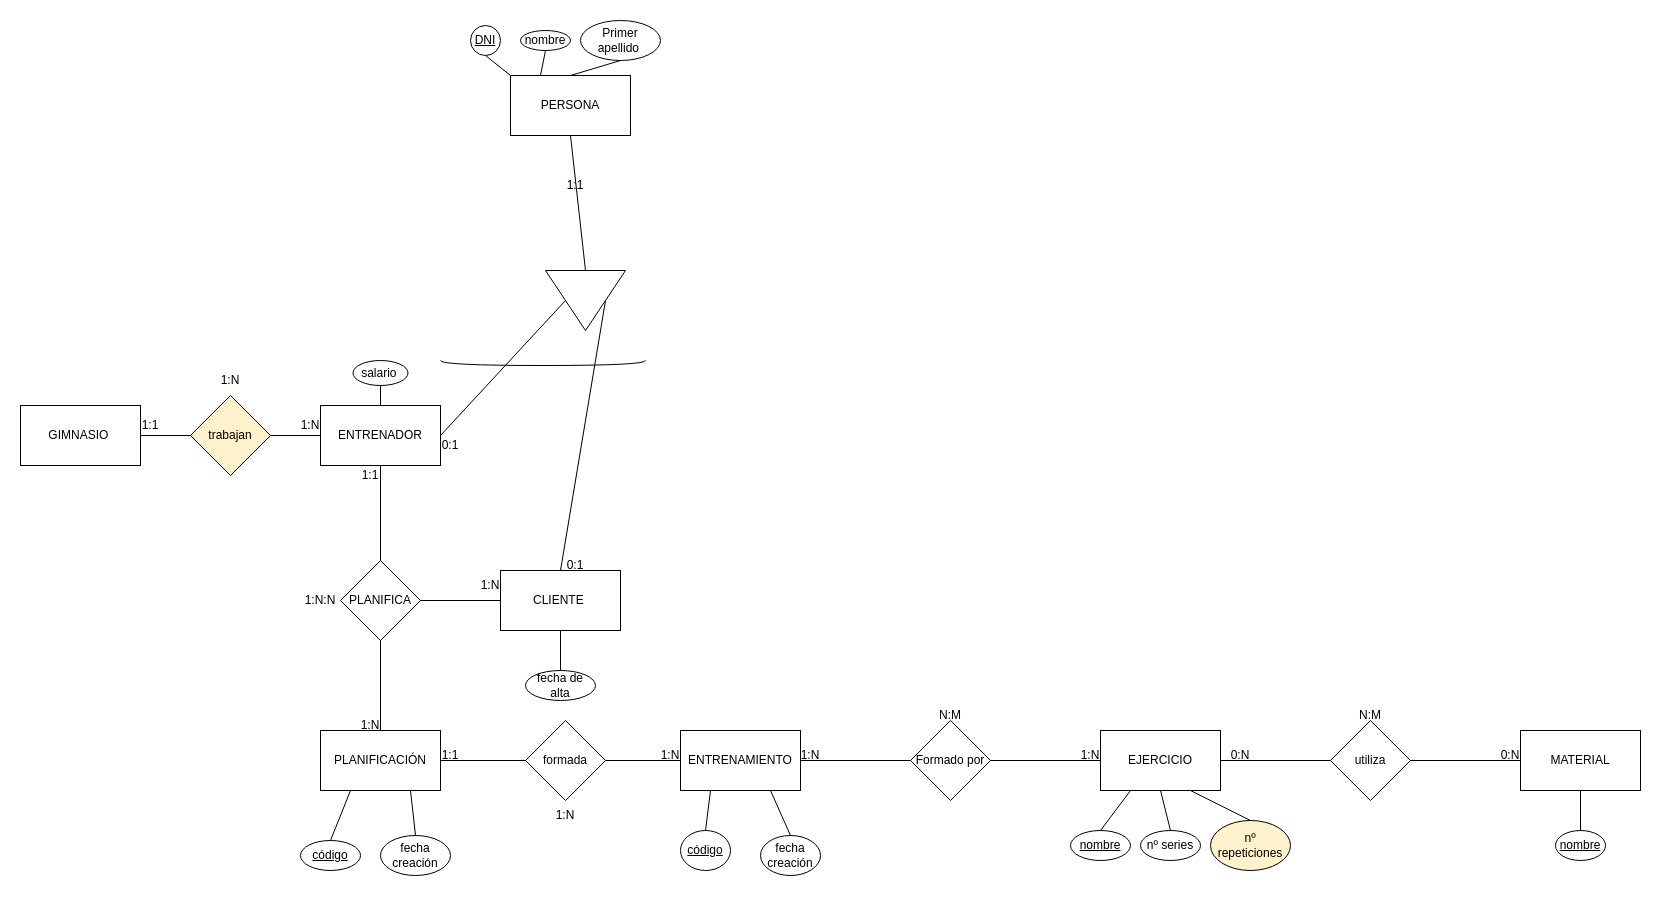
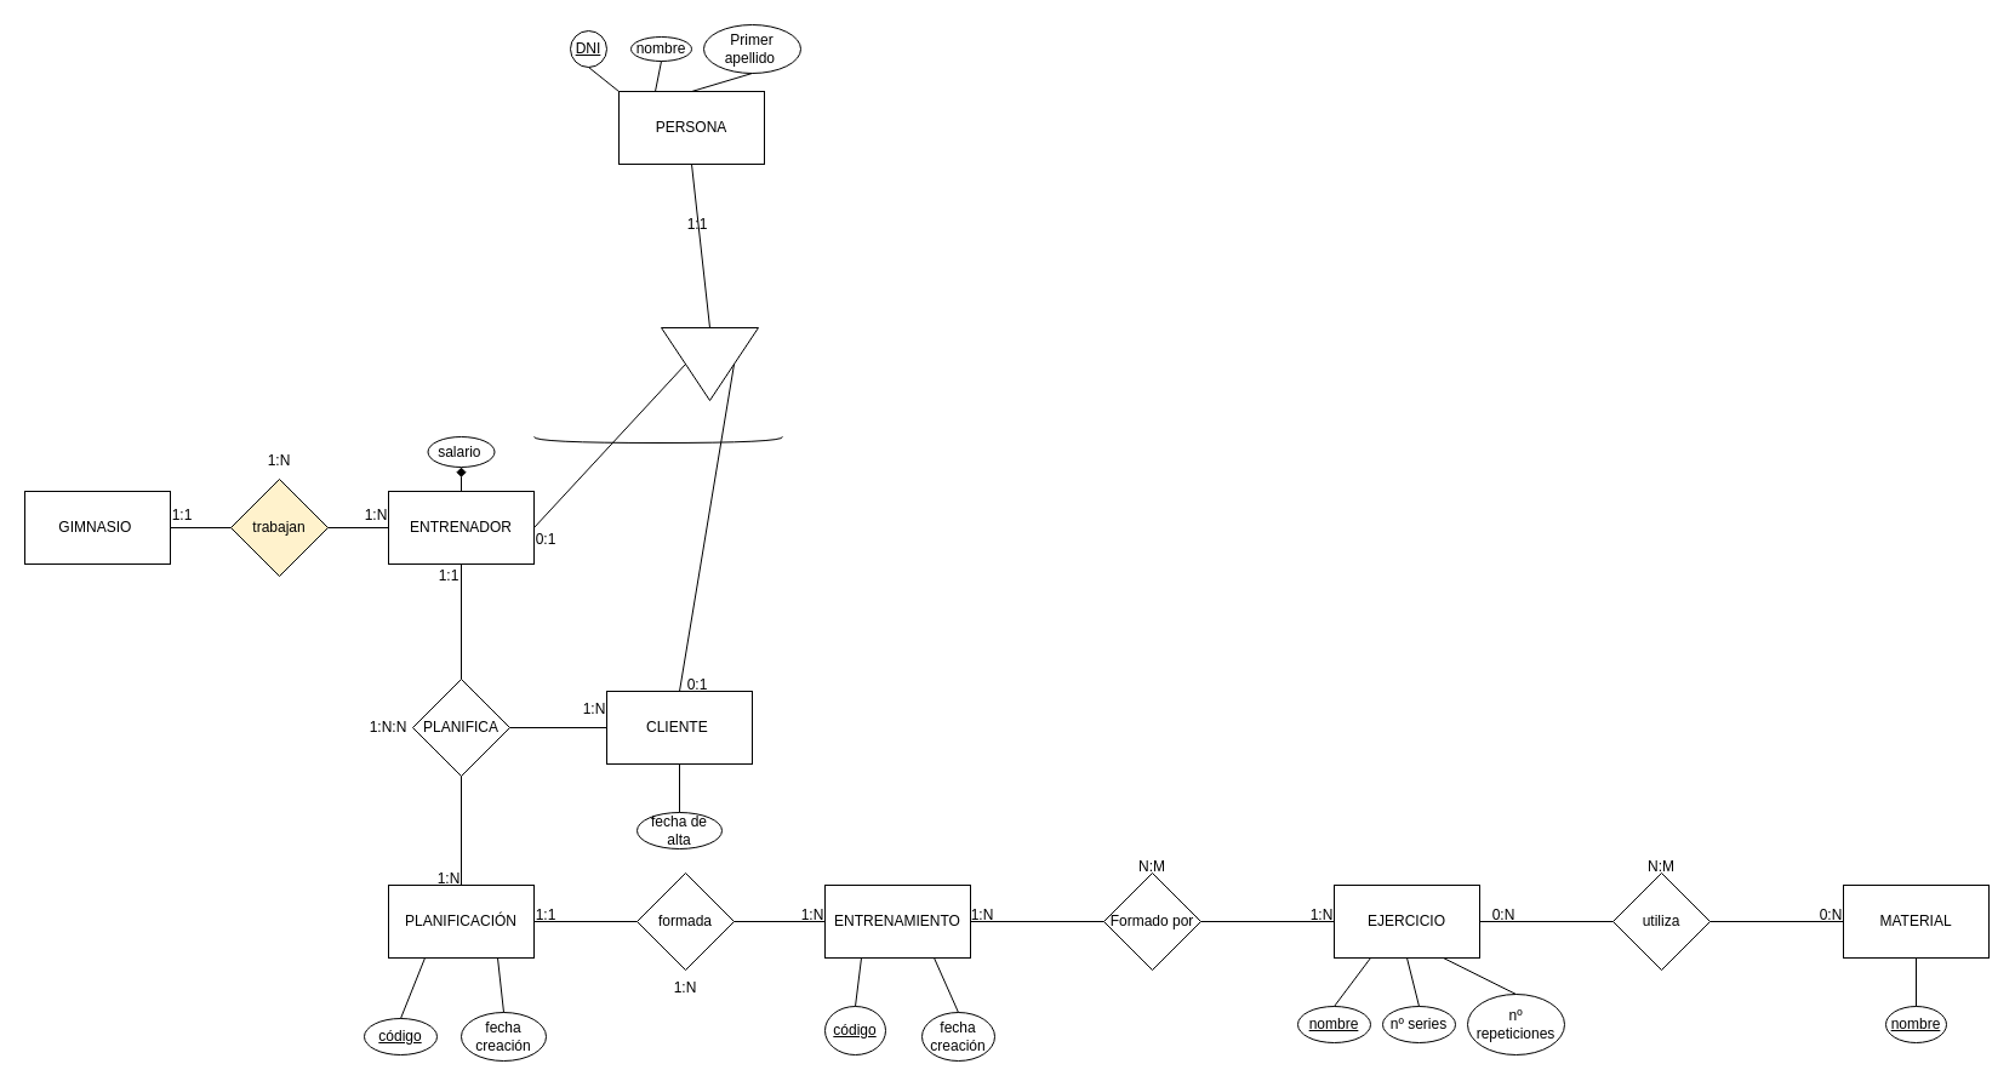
  <mxCell id="0" />
  <mxCell id="1" parent="0" />
  <mxCell id="2" value="GIMNASIO&amp;nbsp;" style="rounded=0;whiteSpace=wrap;html=1;" vertex="1" parent="1"><mxGeometry x="20" y="405" width="120" height="60" as="geometry" /></mxCell>
  <mxCell id="3" value="trabajan" style="rhombus;whiteSpace=wrap;html=1;fillColor=#fff2cc;" vertex="1" parent="1"><mxGeometry x="190" y="395" width="80" height="80" as="geometry" /></mxCell>
  <mxCell id="4" value="ENTRENADOR" style="rounded=0;whiteSpace=wrap;html=1;" vertex="1" parent="1"><mxGeometry x="320" y="405" width="120" height="60" as="geometry" /></mxCell>
  <mxCell id="5" value="nombre" style="ellipse;whiteSpace=wrap;html=1;" vertex="1" parent="1"><mxGeometry x="520" y="30" width="50" height="20" as="geometry" /></mxCell>
  <mxCell id="6" value="&lt;u&gt;DNI&lt;/u&gt;" style="ellipse;whiteSpace=wrap;html=1;" vertex="1" parent="1"><mxGeometry x="470" y="25" width="30" height="30" as="geometry" /></mxCell>
  <mxCell id="7" value="Primer apellido&amp;nbsp;" style="ellipse;whiteSpace=wrap;html=1;" vertex="1" parent="1"><mxGeometry x="580" y="20" width="80" height="40" as="geometry" /></mxCell>
  <mxCell id="8" value="salario&amp;nbsp;" style="ellipse;whiteSpace=wrap;html=1;" vertex="1" parent="1"><mxGeometry x="352.5" y="360" width="55" height="25" as="geometry" /></mxCell>
  <mxCell id="9" value="" style="endArrow=none;html=1;rounded=0;entryX=0.5;entryY=1;entryDx=0;entryDy=0;exitX=0;exitY=0;exitDx=0;exitDy=0;" edge="1" parent="1" source="28" target="6"><mxGeometry width="50" height="50" relative="1" as="geometry"><mxPoint x="530" y="105" as="sourcePoint" /><mxPoint x="600" y="60" as="targetPoint" /></mxGeometry></mxCell>
  <mxCell id="10" value="" style="endArrow=none;html=1;rounded=0;entryX=0.5;entryY=1;entryDx=0;entryDy=0;exitX=0.25;exitY=0;exitDx=0;exitDy=0;" edge="1" parent="1" source="28" target="5"><mxGeometry width="50" height="50" relative="1" as="geometry"><mxPoint x="560" y="105" as="sourcePoint" /><mxPoint x="600" y="60" as="targetPoint" /></mxGeometry></mxCell>
  <mxCell id="11" value="" style="endArrow=none;html=1;rounded=0;entryX=0.5;entryY=1;entryDx=0;entryDy=0;exitX=0.5;exitY=0;exitDx=0;exitDy=0;" edge="1" parent="1" source="28" target="7"><mxGeometry width="50" height="50" relative="1" as="geometry"><mxPoint x="590" y="105" as="sourcePoint" /><mxPoint x="600" y="60" as="targetPoint" /></mxGeometry></mxCell>
- <mxCell id="12" value="" style="endArrow=none;html=1;rounded=0;entryX=0.5;entryY=1;entryDx=0;entryDy=0;exitX=0.5;exitY=0;exitDx=0;exitDy=0;" edge="1" parent="1" source="4" target="8"><mxGeometry width="50" height="50" relative="1" as="geometry"><mxPoint x="160" y="310" as="sourcePoint" /><mxPoint x="115" y="260" as="targetPoint" /></mxGeometry></mxCell>
+ <mxCell id="12" value="" style="endArrow=diamond;html=1;rounded=0;entryX=0.5;entryY=1;entryDx=0;entryDy=0;exitX=0.5;exitY=0;exitDx=0;exitDy=0;" edge="1" parent="1" source="4" target="8"><mxGeometry width="50" height="50" relative="1" as="geometry"><mxPoint x="160" y="310" as="sourcePoint" /><mxPoint x="115" y="260" as="targetPoint" /></mxGeometry></mxCell>
  <mxCell id="13" value="" style="endArrow=none;html=1;rounded=0;entryX=1;entryY=0.5;entryDx=0;entryDy=0;exitX=0;exitY=0.5;exitDx=0;exitDy=0;" edge="1" parent="1" source="3" target="2"><mxGeometry width="50" height="50" relative="1" as="geometry"><mxPoint x="230" y="410" as="sourcePoint" /><mxPoint x="280" y="360" as="targetPoint" /></mxGeometry></mxCell>
  <mxCell id="14" value="" style="endArrow=none;html=1;rounded=0;entryX=0;entryY=0.5;entryDx=0;entryDy=0;exitX=1;exitY=0.5;exitDx=0;exitDy=0;" edge="1" parent="1" source="3" target="4"><mxGeometry width="50" height="50" relative="1" as="geometry"><mxPoint x="230" y="410" as="sourcePoint" /><mxPoint x="280" y="360" as="targetPoint" /></mxGeometry></mxCell>
  <mxCell id="15" value="1:N" style="text;html=1;strokeColor=none;fillColor=none;align=center;verticalAlign=middle;whiteSpace=wrap;rounded=0;" vertex="1" parent="1"><mxGeometry x="280" y="410" width="60" height="30" as="geometry" /></mxCell>
  <mxCell id="16" value="1:1" style="text;html=1;strokeColor=none;fillColor=none;align=center;verticalAlign=middle;whiteSpace=wrap;rounded=0;" vertex="1" parent="1"><mxGeometry x="120" y="410" width="60" height="30" as="geometry" /></mxCell>
  <mxCell id="17" value="PLANIFICA" style="rhombus;whiteSpace=wrap;html=1;" vertex="1" parent="1"><mxGeometry x="340" y="560" width="80" height="80" as="geometry" /></mxCell>
  <mxCell id="18" value="PLANIFICACIÓN" style="rounded=0;whiteSpace=wrap;html=1;" vertex="1" parent="1"><mxGeometry x="320" y="730" width="120" height="60" as="geometry" /></mxCell>
  <mxCell id="19" value="CLIENTE&amp;nbsp;" style="rounded=0;whiteSpace=wrap;html=1;" vertex="1" parent="1"><mxGeometry x="500" y="570" width="120" height="60" as="geometry" /></mxCell>
  <mxCell id="20" value="1:N" style="text;html=1;strokeColor=none;fillColor=none;align=center;verticalAlign=middle;whiteSpace=wrap;rounded=0;" vertex="1" parent="1"><mxGeometry x="200" y="365" width="60" height="30" as="geometry" /></mxCell>
  <mxCell id="21" value="" style="endArrow=none;html=1;rounded=0;entryX=0.5;entryY=0;entryDx=0;entryDy=0;exitX=0.5;exitY=1;exitDx=0;exitDy=0;" edge="1" parent="1" source="4" target="17"><mxGeometry width="50" height="50" relative="1" as="geometry"><mxPoint x="320" y="410" as="sourcePoint" /><mxPoint x="370" y="360" as="targetPoint" /></mxGeometry></mxCell>
  <mxCell id="22" value="" style="endArrow=none;html=1;rounded=0;entryX=0;entryY=0.5;entryDx=0;entryDy=0;exitX=1;exitY=0.5;exitDx=0;exitDy=0;" edge="1" parent="1" source="17" target="19"><mxGeometry width="50" height="50" relative="1" as="geometry"><mxPoint x="320" y="410" as="sourcePoint" /><mxPoint x="370" y="360" as="targetPoint" /></mxGeometry></mxCell>
  <mxCell id="23" value="" style="endArrow=none;html=1;rounded=0;entryX=0.5;entryY=0;entryDx=0;entryDy=0;exitX=0.5;exitY=1;exitDx=0;exitDy=0;" edge="1" parent="1" source="17" target="18"><mxGeometry width="50" height="50" relative="1" as="geometry"><mxPoint x="320" y="410" as="sourcePoint" /><mxPoint x="370" y="360" as="targetPoint" /></mxGeometry></mxCell>
  <mxCell id="24" value="1:1" style="text;html=1;strokeColor=none;fillColor=none;align=center;verticalAlign=middle;whiteSpace=wrap;rounded=0;" vertex="1" parent="1"><mxGeometry x="340" y="460" width="60" height="30" as="geometry" /></mxCell>
  <mxCell id="25" value="1:N" style="text;html=1;strokeColor=none;fillColor=none;align=center;verticalAlign=middle;whiteSpace=wrap;rounded=0;" vertex="1" parent="1"><mxGeometry x="340" y="710" width="60" height="30" as="geometry" /></mxCell>
  <mxCell id="26" value="1:N" style="text;html=1;strokeColor=none;fillColor=none;align=center;verticalAlign=middle;whiteSpace=wrap;rounded=0;" vertex="1" parent="1"><mxGeometry x="460" y="570" width="60" height="30" as="geometry" /></mxCell>
  <mxCell id="27" value="1:N:N" style="text;html=1;strokeColor=none;fillColor=none;align=center;verticalAlign=middle;whiteSpace=wrap;rounded=0;" vertex="1" parent="1"><mxGeometry x="290" y="585" width="60" height="30" as="geometry" /></mxCell>
  <mxCell id="28" value="PERSONA" style="rounded=0;whiteSpace=wrap;html=1;" vertex="1" parent="1"><mxGeometry x="510" y="75" width="120" height="60" as="geometry" /></mxCell>
  <mxCell id="29" value="" style="triangle;whiteSpace=wrap;html=1;direction=south;" vertex="1" parent="1"><mxGeometry x="545" y="270" width="80" height="60" as="geometry" /></mxCell>
  <mxCell id="30" value="" style="endArrow=none;html=1;rounded=0;entryX=0.5;entryY=1;entryDx=0;entryDy=0;exitX=0;exitY=0.5;exitDx=0;exitDy=0;" edge="1" parent="1" source="29" target="28"><mxGeometry width="50" height="50" relative="1" as="geometry"><mxPoint x="490" y="460" as="sourcePoint" /><mxPoint x="540" y="410" as="targetPoint" /></mxGeometry></mxCell>
  <mxCell id="31" value="" style="endArrow=none;html=1;rounded=0;entryX=0.5;entryY=1;entryDx=0;entryDy=0;exitX=1;exitY=0.5;exitDx=0;exitDy=0;" edge="1" parent="1" source="4" target="29"><mxGeometry width="50" height="50" relative="1" as="geometry"><mxPoint x="490" y="460" as="sourcePoint" /><mxPoint x="540" y="410" as="targetPoint" /></mxGeometry></mxCell>
  <mxCell id="32" value="" style="endArrow=none;html=1;rounded=0;entryX=0.5;entryY=0;entryDx=0;entryDy=0;exitX=0.5;exitY=0;exitDx=0;exitDy=0;" edge="1" parent="1" source="19" target="29"><mxGeometry width="50" height="50" relative="1" as="geometry"><mxPoint x="490" y="460" as="sourcePoint" /><mxPoint x="540" y="410" as="targetPoint" /></mxGeometry></mxCell>
  <mxCell id="33" value="" style="shape=requiredInterface;html=1;verticalLabelPosition=bottom;sketch=0;direction=south;" vertex="1" parent="1"><mxGeometry x="440" y="360" width="205" height="5" as="geometry" /></mxCell>
  <mxCell id="34" value="fecha de alta" style="ellipse;whiteSpace=wrap;html=1;" vertex="1" parent="1"><mxGeometry x="525" y="670" width="70" height="30" as="geometry" /></mxCell>
  <mxCell id="35" value="" style="endArrow=none;html=1;rounded=0;entryX=0.5;entryY=0;entryDx=0;entryDy=0;exitX=0.5;exitY=1;exitDx=0;exitDy=0;" edge="1" parent="1" source="19" target="34"><mxGeometry width="50" height="50" relative="1" as="geometry"><mxPoint x="490" y="460" as="sourcePoint" /><mxPoint x="540" y="410" as="targetPoint" /></mxGeometry></mxCell>
  <mxCell id="36" value="&lt;u&gt;código&lt;/u&gt;" style="ellipse;whiteSpace=wrap;html=1;" vertex="1" parent="1"><mxGeometry x="300" y="840" width="60" height="30" as="geometry" /></mxCell>
  <mxCell id="37" value="fecha creación" style="ellipse;whiteSpace=wrap;html=1;" vertex="1" parent="1"><mxGeometry x="380" y="835" width="70" height="40" as="geometry" /></mxCell>
  <mxCell id="38" value="" style="endArrow=none;html=1;rounded=0;entryX=0.25;entryY=1;entryDx=0;entryDy=0;exitX=0.5;exitY=0;exitDx=0;exitDy=0;" edge="1" parent="1" source="36" target="18"><mxGeometry width="50" height="50" relative="1" as="geometry"><mxPoint x="450" y="940" as="sourcePoint" /><mxPoint x="500" y="890" as="targetPoint" /></mxGeometry></mxCell>
  <mxCell id="39" value="" style="endArrow=none;html=1;rounded=0;entryX=0.75;entryY=1;entryDx=0;entryDy=0;exitX=0.5;exitY=0;exitDx=0;exitDy=0;" edge="1" parent="1" source="37" target="18"><mxGeometry width="50" height="50" relative="1" as="geometry"><mxPoint x="450" y="940" as="sourcePoint" /><mxPoint x="500" y="890" as="targetPoint" /></mxGeometry></mxCell>
  <mxCell id="40" value="formada" style="rhombus;whiteSpace=wrap;html=1;" vertex="1" parent="1"><mxGeometry x="525" y="720" width="80" height="80" as="geometry" /></mxCell>
  <mxCell id="41" value="ENTRENAMIENTO" style="rounded=0;whiteSpace=wrap;html=1;" vertex="1" parent="1"><mxGeometry x="680" y="730" width="120" height="60" as="geometry" /></mxCell>
  <mxCell id="42" value="" style="endArrow=none;html=1;rounded=0;entryX=1;entryY=0.5;entryDx=0;entryDy=0;exitX=0;exitY=0.5;exitDx=0;exitDy=0;" edge="1" parent="1" source="40" target="18"><mxGeometry width="50" height="50" relative="1" as="geometry"><mxPoint x="570" y="940" as="sourcePoint" /><mxPoint x="620" y="890" as="targetPoint" /></mxGeometry></mxCell>
  <mxCell id="43" value="" style="endArrow=none;html=1;rounded=0;entryX=0;entryY=0.5;entryDx=0;entryDy=0;exitX=1;exitY=0.5;exitDx=0;exitDy=0;" edge="1" parent="1" source="40" target="41"><mxGeometry width="50" height="50" relative="1" as="geometry"><mxPoint x="570" y="940" as="sourcePoint" /><mxPoint x="620" y="890" as="targetPoint" /></mxGeometry></mxCell>
  <mxCell id="44" value="1:N" style="text;html=1;strokeColor=none;fillColor=none;align=center;verticalAlign=middle;whiteSpace=wrap;rounded=0;" vertex="1" parent="1"><mxGeometry x="640" y="740" width="60" height="30" as="geometry" /></mxCell>
  <mxCell id="45" value="1:1" style="text;html=1;strokeColor=none;fillColor=none;align=center;verticalAlign=middle;whiteSpace=wrap;rounded=0;" vertex="1" parent="1"><mxGeometry x="420" y="740" width="60" height="30" as="geometry" /></mxCell>
  <mxCell id="46" value="&lt;u&gt;código&lt;/u&gt;" style="ellipse;whiteSpace=wrap;html=1;" vertex="1" parent="1"><mxGeometry x="680" y="830" width="50" height="40" as="geometry" /></mxCell>
  <mxCell id="47" value="fecha creación" style="ellipse;whiteSpace=wrap;html=1;" vertex="1" parent="1"><mxGeometry x="760" y="835" width="60" height="40" as="geometry" /></mxCell>
  <mxCell id="48" value="" style="endArrow=none;html=1;rounded=0;entryX=0.25;entryY=1;entryDx=0;entryDy=0;exitX=0.5;exitY=0;exitDx=0;exitDy=0;" edge="1" parent="1" source="46" target="41"><mxGeometry width="50" height="50" relative="1" as="geometry"><mxPoint x="790" y="940" as="sourcePoint" /><mxPoint x="840" y="890" as="targetPoint" /></mxGeometry></mxCell>
  <mxCell id="49" value="" style="endArrow=none;html=1;rounded=0;entryX=0.75;entryY=1;entryDx=0;entryDy=0;exitX=0.5;exitY=0;exitDx=0;exitDy=0;" edge="1" parent="1" source="47" target="41"><mxGeometry width="50" height="50" relative="1" as="geometry"><mxPoint x="790" y="940" as="sourcePoint" /><mxPoint x="840" y="890" as="targetPoint" /></mxGeometry></mxCell>
  <mxCell id="50" value="1:N" style="text;html=1;strokeColor=none;fillColor=none;align=center;verticalAlign=middle;whiteSpace=wrap;rounded=0;" vertex="1" parent="1"><mxGeometry x="535" y="800" width="60" height="30" as="geometry" /></mxCell>
  <mxCell id="51" value="Formado por" style="rhombus;whiteSpace=wrap;html=1;" vertex="1" parent="1"><mxGeometry x="910" y="720" width="80" height="80" as="geometry" /></mxCell>
  <mxCell id="52" value="EJERCICIO" style="rounded=0;whiteSpace=wrap;html=1;" vertex="1" parent="1"><mxGeometry x="1100" y="730" width="120" height="60" as="geometry" /></mxCell>
  <mxCell id="53" value="" style="endArrow=none;html=1;rounded=0;entryX=0;entryY=0.5;entryDx=0;entryDy=0;exitX=1;exitY=0.5;exitDx=0;exitDy=0;" edge="1" parent="1" source="51" target="52"><mxGeometry width="50" height="50" relative="1" as="geometry"><mxPoint x="960" y="820" as="sourcePoint" /><mxPoint x="1010" y="770" as="targetPoint" /></mxGeometry></mxCell>
  <mxCell id="54" value="" style="endArrow=none;html=1;rounded=0;entryX=1;entryY=0.5;entryDx=0;entryDy=0;exitX=0;exitY=0.5;exitDx=0;exitDy=0;" edge="1" parent="1" source="51" target="41"><mxGeometry width="50" height="50" relative="1" as="geometry"><mxPoint x="960" y="820" as="sourcePoint" /><mxPoint x="1010" y="770" as="targetPoint" /></mxGeometry></mxCell>
  <mxCell id="55" value="1:N" style="text;html=1;strokeColor=none;fillColor=none;align=center;verticalAlign=middle;whiteSpace=wrap;rounded=0;" vertex="1" parent="1"><mxGeometry x="1060" y="740" width="60" height="30" as="geometry" /></mxCell>
  <mxCell id="56" value="1:N" style="text;html=1;strokeColor=none;fillColor=none;align=center;verticalAlign=middle;whiteSpace=wrap;rounded=0;" vertex="1" parent="1"><mxGeometry x="780" y="740" width="60" height="30" as="geometry" /></mxCell>
  <mxCell id="57" value="N:M" style="text;html=1;strokeColor=none;fillColor=none;align=center;verticalAlign=middle;whiteSpace=wrap;rounded=0;" vertex="1" parent="1"><mxGeometry x="920" y="700" width="60" height="30" as="geometry" /></mxCell>
  <mxCell id="58" value="&lt;u&gt;nombre&lt;/u&gt;" style="ellipse;whiteSpace=wrap;html=1;" vertex="1" parent="1"><mxGeometry x="1070" y="830" width="60" height="30" as="geometry" /></mxCell>
  <mxCell id="59" value="nº series" style="ellipse;whiteSpace=wrap;html=1;" vertex="1" parent="1"><mxGeometry x="1140" y="830" width="60" height="30" as="geometry" /></mxCell>
- <mxCell id="60" value="nº repeticiones" style="ellipse;whiteSpace=wrap;html=1;fillColor=#fff2cc;" vertex="1" parent="1"><mxGeometry x="1210" y="820" width="80" height="50" as="geometry" /></mxCell>
+ <mxCell id="60" value="nº repeticiones" style="ellipse;whiteSpace=wrap;html=1;" vertex="1" parent="1"><mxGeometry x="1210" y="820" width="80" height="50" as="geometry" /></mxCell>
  <mxCell id="61" value="" style="endArrow=none;html=1;rounded=0;entryX=0.5;entryY=0;entryDx=0;entryDy=0;exitX=0.25;exitY=1;exitDx=0;exitDy=0;" edge="1" parent="1" source="52" target="58"><mxGeometry width="50" height="50" relative="1" as="geometry"><mxPoint x="1150" y="820" as="sourcePoint" /><mxPoint x="1200" y="770" as="targetPoint" /></mxGeometry></mxCell>
  <mxCell id="62" value="" style="endArrow=none;html=1;rounded=0;entryX=0.5;entryY=0;entryDx=0;entryDy=0;exitX=0.5;exitY=1;exitDx=0;exitDy=0;" edge="1" parent="1" source="52" target="59"><mxGeometry width="50" height="50" relative="1" as="geometry"><mxPoint x="1150" y="820" as="sourcePoint" /><mxPoint x="1200" y="770" as="targetPoint" /></mxGeometry></mxCell>
  <mxCell id="63" value="" style="endArrow=none;html=1;rounded=0;entryX=0.5;entryY=0;entryDx=0;entryDy=0;exitX=0.75;exitY=1;exitDx=0;exitDy=0;" edge="1" parent="1" source="52" target="60"><mxGeometry width="50" height="50" relative="1" as="geometry"><mxPoint x="1150" y="820" as="sourcePoint" /><mxPoint x="1200" y="770" as="targetPoint" /></mxGeometry></mxCell>
  <mxCell id="64" value="utiliza" style="rhombus;whiteSpace=wrap;html=1;" vertex="1" parent="1"><mxGeometry x="1330" y="720" width="80" height="80" as="geometry" /></mxCell>
  <mxCell id="65" value="MATERIAL" style="rounded=0;whiteSpace=wrap;html=1;" vertex="1" parent="1"><mxGeometry x="1520" y="730" width="120" height="60" as="geometry" /></mxCell>
  <mxCell id="66" value="" style="endArrow=none;html=1;rounded=0;entryX=1;entryY=0.5;entryDx=0;entryDy=0;exitX=0;exitY=0.5;exitDx=0;exitDy=0;" edge="1" parent="1" source="64" target="52"><mxGeometry width="50" height="50" relative="1" as="geometry"><mxPoint x="1330" y="820" as="sourcePoint" /><mxPoint x="1380" y="770" as="targetPoint" /></mxGeometry></mxCell>
  <mxCell id="67" value="" style="endArrow=none;html=1;rounded=0;entryX=0;entryY=0.5;entryDx=0;entryDy=0;exitX=1;exitY=0.5;exitDx=0;exitDy=0;" edge="1" parent="1" source="64" target="65"><mxGeometry width="50" height="50" relative="1" as="geometry"><mxPoint x="1330" y="820" as="sourcePoint" /><mxPoint x="1380" y="770" as="targetPoint" /></mxGeometry></mxCell>
  <mxCell id="68" value="0:N" style="text;html=1;strokeColor=none;fillColor=none;align=center;verticalAlign=middle;whiteSpace=wrap;rounded=0;" vertex="1" parent="1"><mxGeometry x="1480" y="740" width="60" height="30" as="geometry" /></mxCell>
  <mxCell id="69" value="0:N" style="text;html=1;strokeColor=none;fillColor=none;align=center;verticalAlign=middle;whiteSpace=wrap;rounded=0;" vertex="1" parent="1"><mxGeometry x="1210" y="740" width="60" height="30" as="geometry" /></mxCell>
  <mxCell id="70" value="N:M" style="text;html=1;strokeColor=none;fillColor=none;align=center;verticalAlign=middle;whiteSpace=wrap;rounded=0;" vertex="1" parent="1"><mxGeometry x="1340" y="700" width="60" height="30" as="geometry" /></mxCell>
  <mxCell id="71" value="&lt;u&gt;nombre&lt;/u&gt;" style="ellipse;whiteSpace=wrap;html=1;" vertex="1" parent="1"><mxGeometry x="1555" y="830" width="50" height="30" as="geometry" /></mxCell>
  <mxCell id="72" value="" style="endArrow=none;html=1;rounded=0;entryX=0.5;entryY=0;entryDx=0;entryDy=0;exitX=0.5;exitY=1;exitDx=0;exitDy=0;" edge="1" parent="1" source="65" target="71"><mxGeometry width="50" height="50" relative="1" as="geometry"><mxPoint x="1640" y="820" as="sourcePoint" /><mxPoint x="1690" y="770" as="targetPoint" /></mxGeometry></mxCell>
  <mxCell id="73" value="1:1" style="text;html=1;strokeColor=none;fillColor=none;align=center;verticalAlign=middle;whiteSpace=wrap;rounded=0;" vertex="1" parent="1"><mxGeometry x="545" y="170" width="60" height="30" as="geometry" /></mxCell>
  <mxCell id="74" value="0:1" style="text;html=1;strokeColor=none;fillColor=none;align=center;verticalAlign=middle;whiteSpace=wrap;rounded=0;" vertex="1" parent="1"><mxGeometry x="545" y="550" width="60" height="30" as="geometry" /></mxCell>
  <mxCell id="75" value="0:1" style="text;html=1;strokeColor=none;fillColor=none;align=center;verticalAlign=middle;whiteSpace=wrap;rounded=0;" vertex="1" parent="1"><mxGeometry x="420" y="430" width="60" height="30" as="geometry" /></mxCell>
